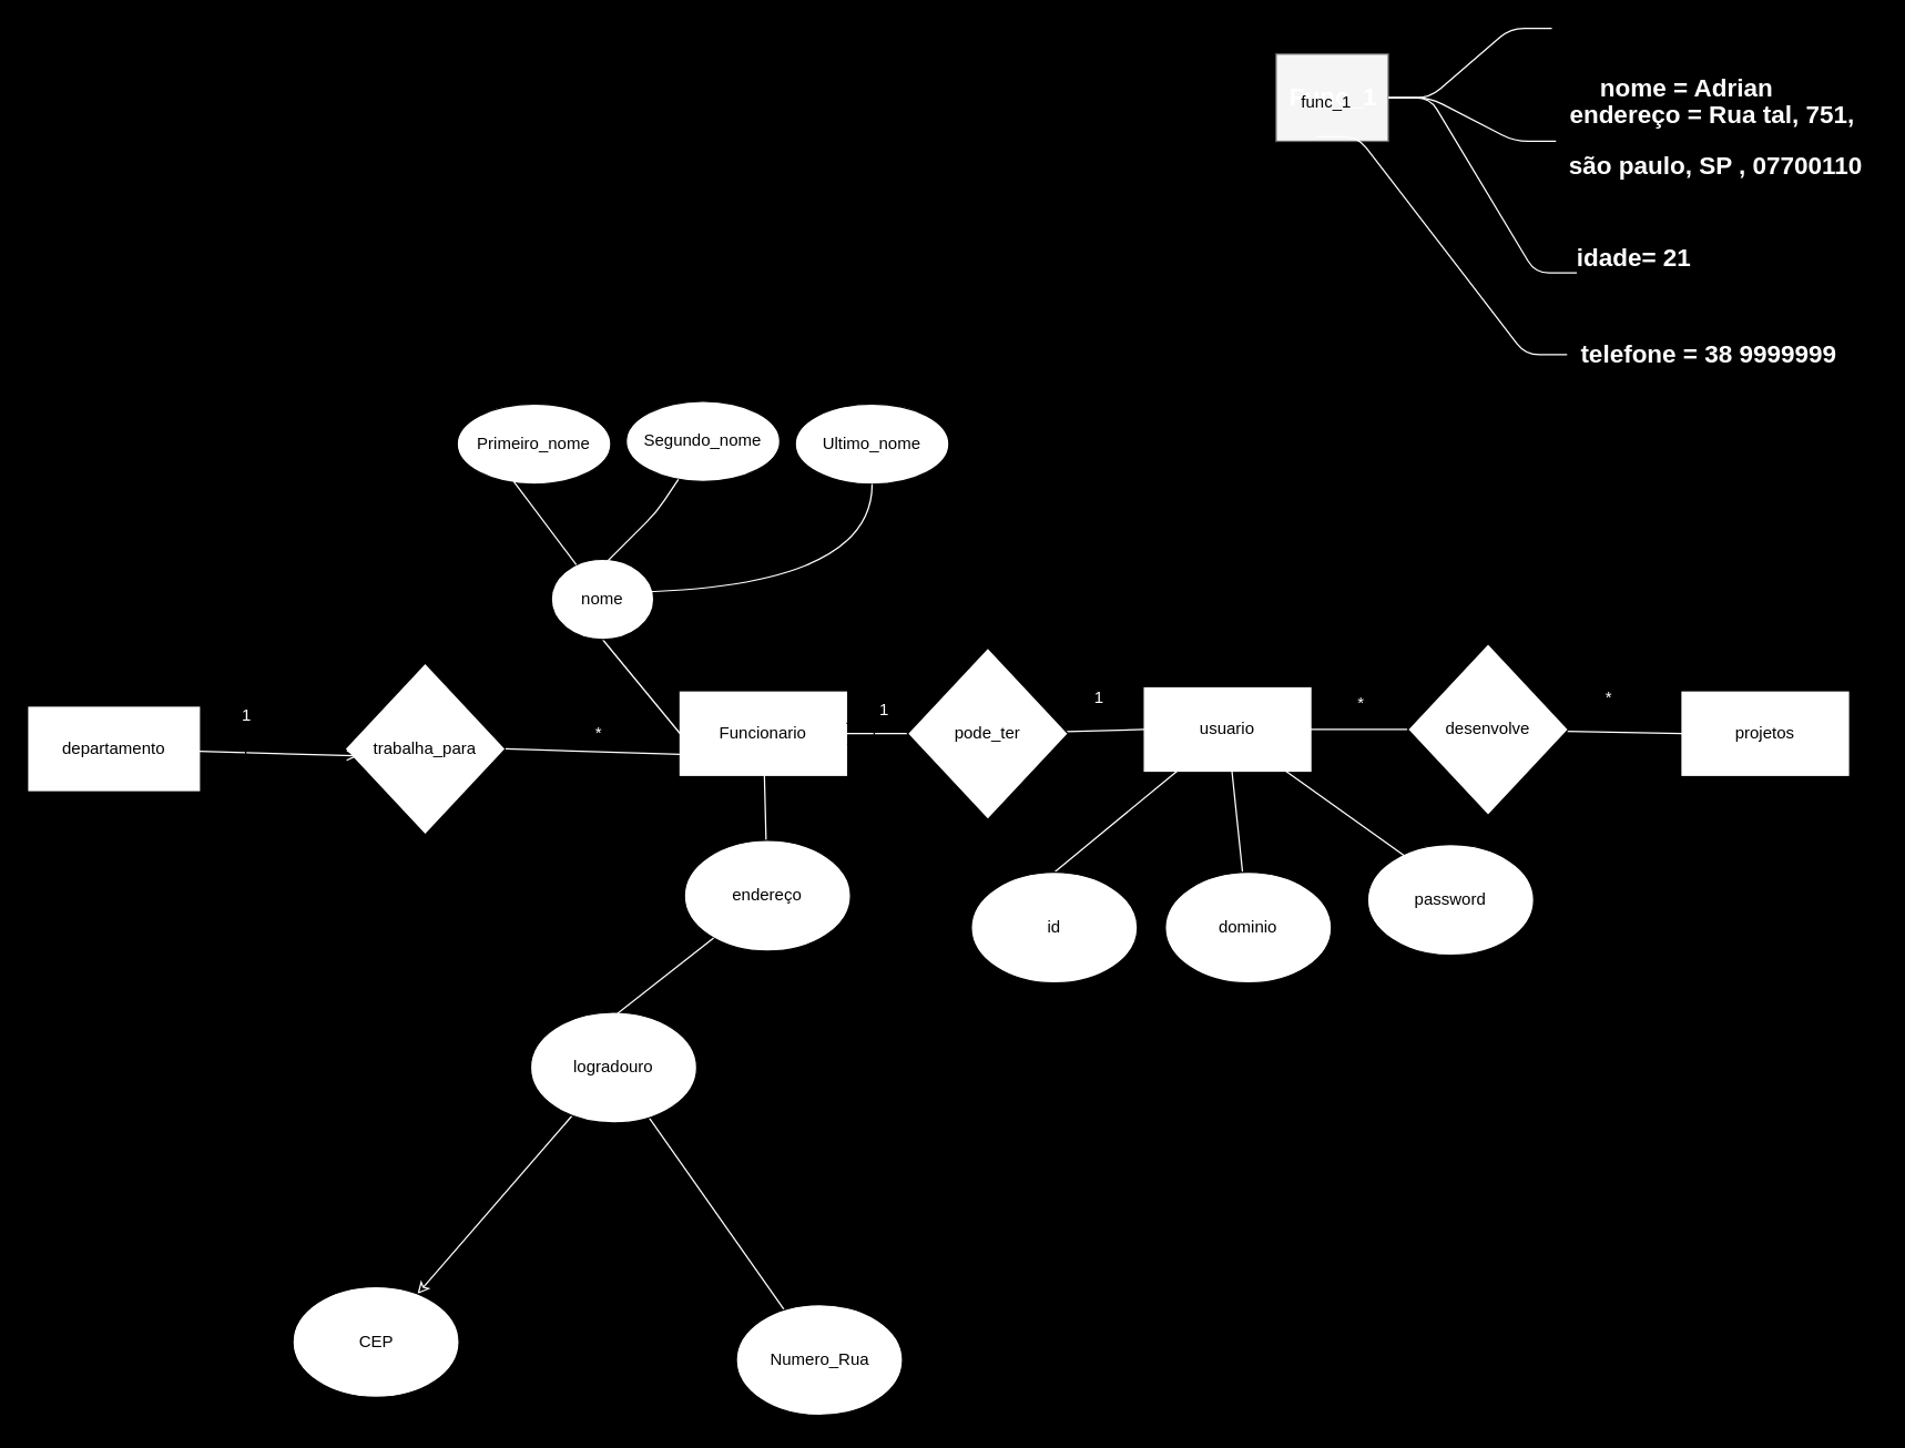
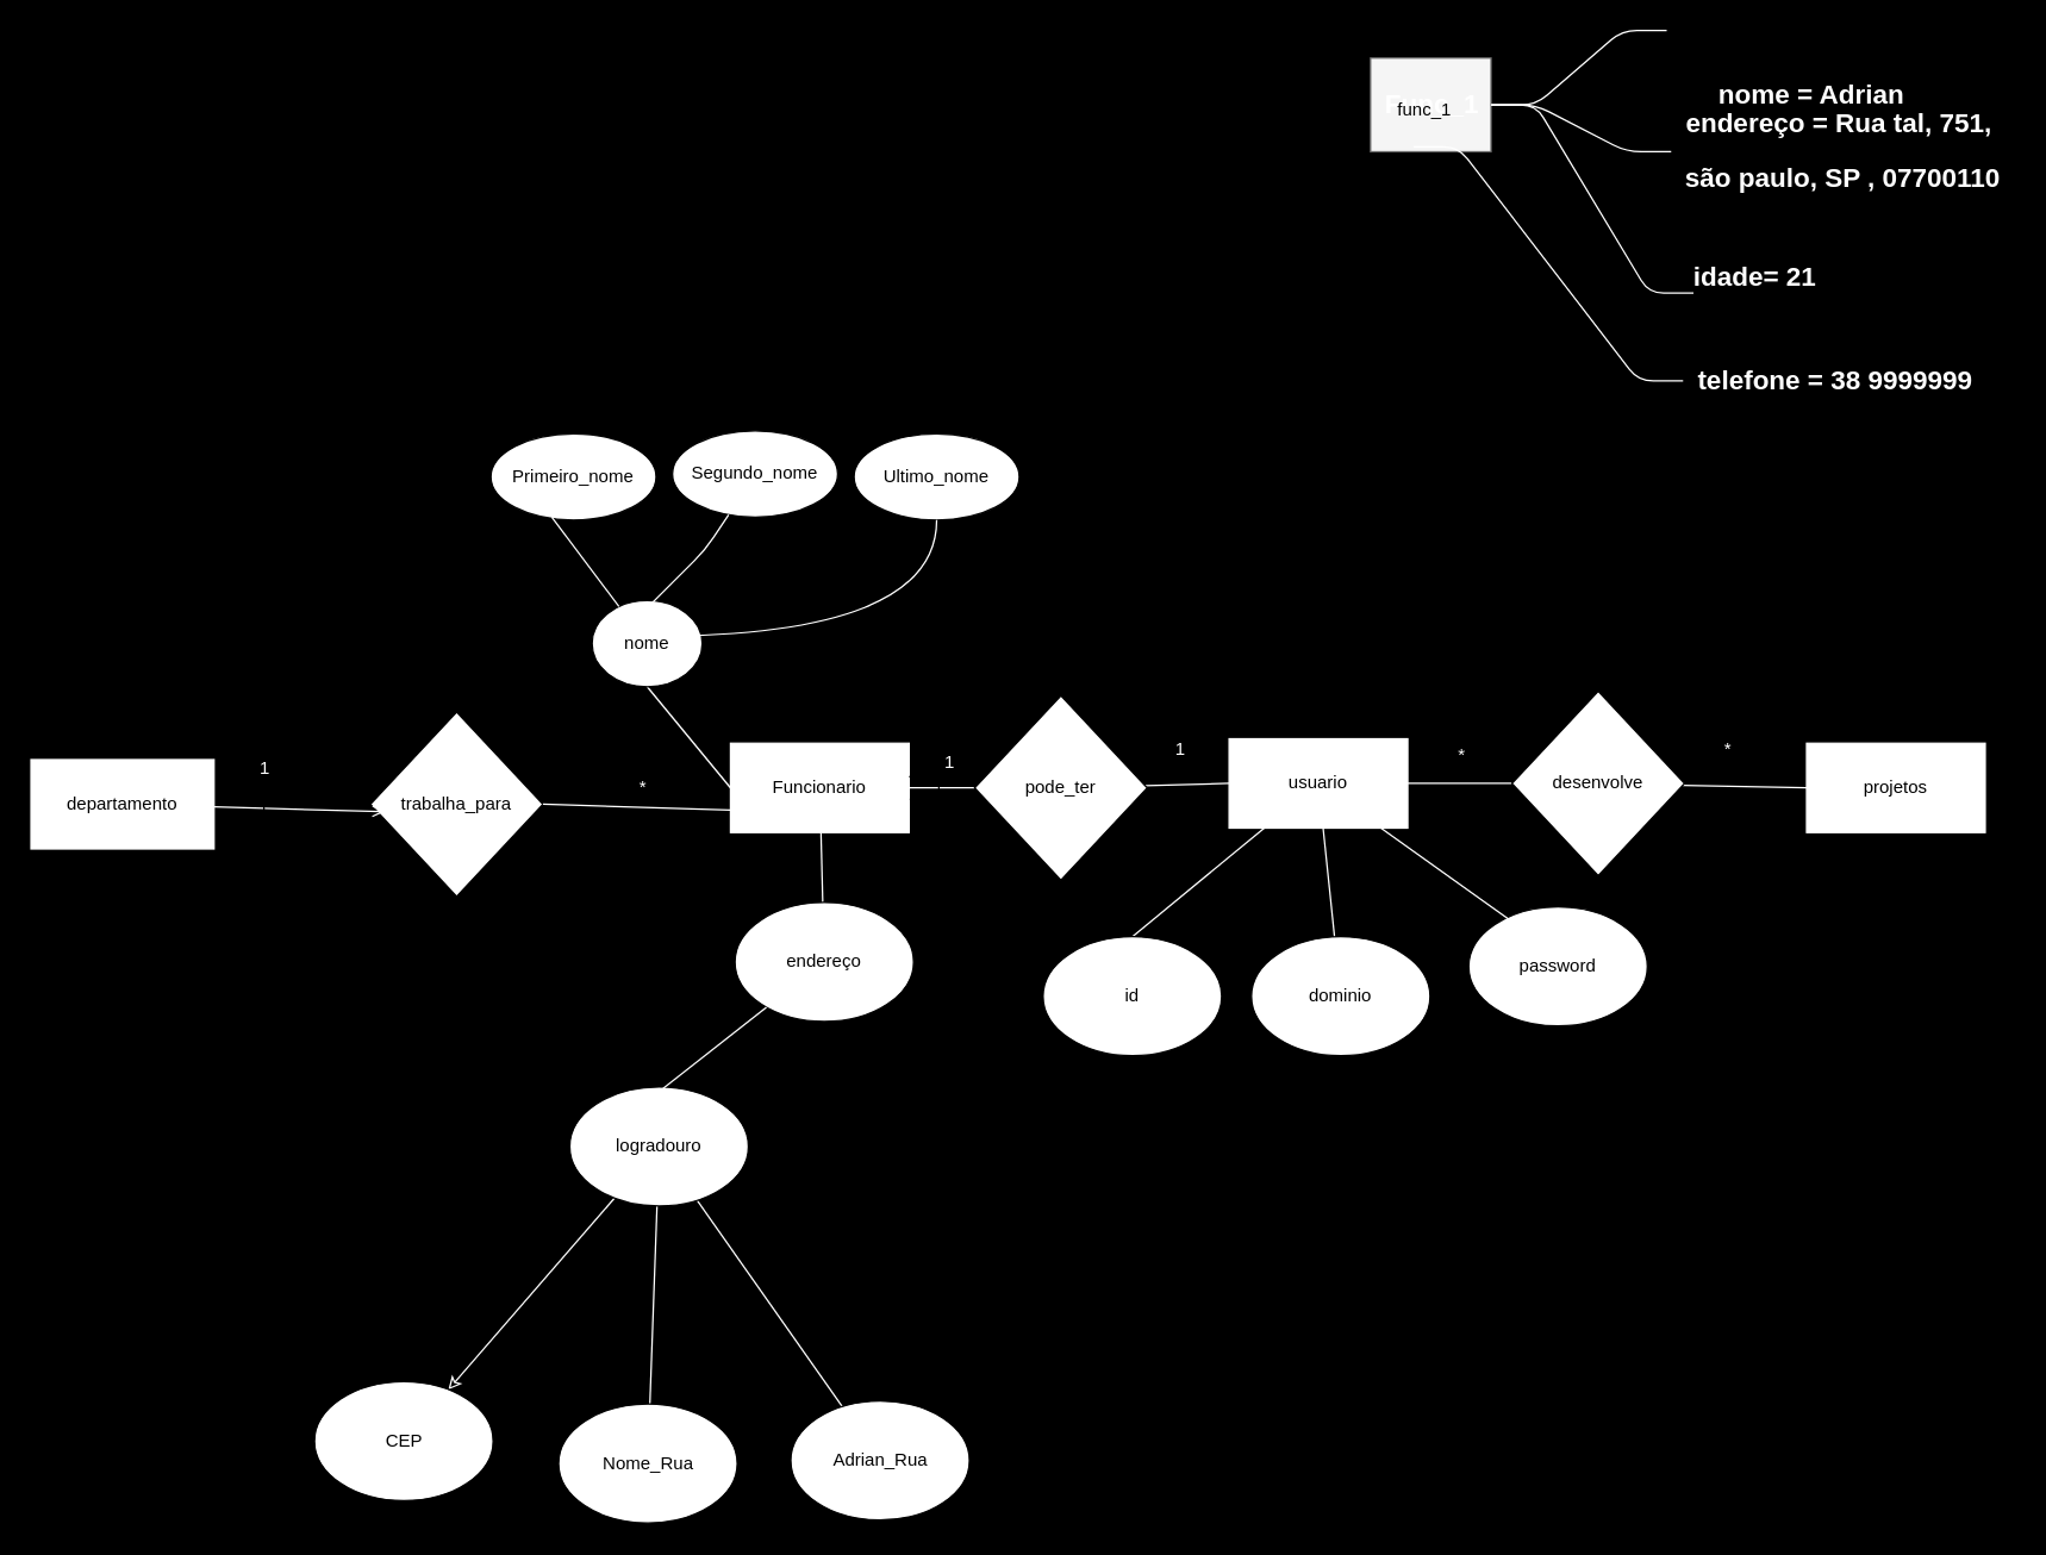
  <mxCell id="0" />
  <mxCell id="1" parent="0" />
  <mxCell id="2" style="edgeStyle=none;html=1;" edge="1" parent="1" source="6" target="10"><mxGeometry relative="1" as="geometry" /></mxCell>
  <mxCell id="3" style="edgeStyle=none;html=1;strokeColor=#FFFFFF;endArrow=none;endFill=0;" edge="1" parent="1" source="6" target="10"><mxGeometry relative="1" as="geometry" /></mxCell>
  <mxCell id="4" style="edgeStyle=none;html=1;exitX=0;exitY=0.5;exitDx=0;exitDy=0;entryX=0.5;entryY=1;entryDx=0;entryDy=0;strokeColor=#FFFFFF;endArrow=none;endFill=0;" edge="1" parent="1" source="6" target="15"><mxGeometry relative="1" as="geometry" /></mxCell>
  <mxCell id="5" style="edgeStyle=none;shape=connector;rounded=1;html=1;strokeColor=#FFFFFF;align=center;verticalAlign=middle;fontFamily=Helvetica;fontSize=11;fontColor=default;labelBackgroundColor=default;endArrow=none;endFill=0;" edge="1" parent="1" source="6" target="46"><mxGeometry relative="1" as="geometry" /></mxCell>
  <mxCell id="6" value="Funcionario" style="rounded=0;whiteSpace=wrap;html=1;strokeColor=#FFFFFF;" vertex="1" parent="1"><mxGeometry x="490" y="499" width="120" height="60" as="geometry" /></mxCell>
  <mxCell id="7" style="edgeStyle=none;html=1;strokeColor=#FFFFFF;endArrow=classic;endFill=0;" edge="1" parent="1" source="22" target="11"><mxGeometry relative="1" as="geometry" /></mxCell>
+ <mxCell id="8" style="edgeStyle=none;html=1;strokeColor=#FFFFFF;endArrow=none;endFill=0;" edge="1" parent="1" source="22" target="12"><mxGeometry relative="1" as="geometry" /></mxCell>
  <mxCell id="9" style="edgeStyle=none;html=1;strokeColor=#FFFFFF;endArrow=none;endFill=0;" edge="1" parent="1" source="22" target="13"><mxGeometry relative="1" as="geometry"><mxPoint x="949.996" y="642.404" as="sourcePoint" /><mxPoint x="1028.209" y="772.002" as="targetPoint" /></mxGeometry></mxCell>
  <mxCell id="10" value="endereço" style="ellipse;whiteSpace=wrap;html=1;" vertex="1" parent="1"><mxGeometry x="493" y="606" width="120" height="80" as="geometry" /></mxCell>
  <mxCell id="11" value="CEP" style="ellipse;whiteSpace=wrap;html=1;" vertex="1" parent="1"><mxGeometry x="210.5" y="928" width="120" height="80" as="geometry" /></mxCell>
- <mxCell id="13" value="Numero_Rua" style="ellipse;whiteSpace=wrap;html=1;" vertex="1" parent="1"><mxGeometry x="530.5" y="941" width="120" height="80" as="geometry" /></mxCell>
+ <mxCell id="12" value="Nome_Rua" style="ellipse;whiteSpace=wrap;html=1;" vertex="1" parent="1"><mxGeometry x="374.5" y="943" width="120" height="80" as="geometry" /></mxCell>
+ <mxCell id="13" value="Adrian_Rua" style="ellipse;whiteSpace=wrap;html=1;" vertex="1" parent="1"><mxGeometry x="530.5" y="941" width="120" height="80" as="geometry" /></mxCell>
  <mxCell id="14" style="edgeStyle=none;html=1;" edge="1" parent="1" source="6" target="6"><mxGeometry relative="1" as="geometry" /></mxCell>
  <mxCell id="15" value="nome" style="ellipse;whiteSpace=wrap;html=1;" vertex="1" parent="1"><mxGeometry x="397" y="403" width="74" height="58" as="geometry" /></mxCell>
  <mxCell id="16" value="Segundo_nome" style="ellipse;whiteSpace=wrap;html=1;" vertex="1" parent="1"><mxGeometry x="451" y="289" width="111" height="58" as="geometry" /></mxCell>
  <mxCell id="17" value="Primeiro_nome" style="ellipse;whiteSpace=wrap;html=1;" vertex="1" parent="1"><mxGeometry x="329" y="291" width="111" height="58" as="geometry" /></mxCell>
  <mxCell id="18" style="edgeStyle=none;html=1;entryX=0.369;entryY=0.966;entryDx=0;entryDy=0;entryPerimeter=0;strokeColor=#FFFFFF;endArrow=none;endFill=0;" edge="1" parent="1" source="15" target="17"><mxGeometry relative="1" as="geometry" /></mxCell>
  <mxCell id="19" style="edgeStyle=none;html=1;strokeColor=#FFFFFF;endArrow=none;endFill=0;" edge="1" parent="1" target="16"><mxGeometry relative="1" as="geometry"><mxPoint x="425" y="417" as="sourcePoint" /><mxPoint x="380" y="357" as="targetPoint" /><Array as="points"><mxPoint x="473" y="369" /></Array></mxGeometry></mxCell>
  <mxCell id="20" value="Ultimo_nome" style="ellipse;whiteSpace=wrap;html=1;" vertex="1" parent="1"><mxGeometry x="573" y="291" width="111" height="58" as="geometry" /></mxCell>
  <mxCell id="21" style="edgeStyle=orthogonalEdgeStyle;html=1;strokeColor=#FFFFFF;endArrow=none;endFill=0;curved=1;" edge="1" parent="1" target="20"><mxGeometry relative="1" as="geometry"><mxPoint x="435" y="427" as="sourcePoint" /><mxPoint x="499" y="355" as="targetPoint" /></mxGeometry></mxCell>
  <mxCell id="22" value="logradouro" style="ellipse;whiteSpace=wrap;html=1;" vertex="1" parent="1"><mxGeometry x="382" y="730" width="120" height="80" as="geometry" /></mxCell>
  <mxCell id="23" style="edgeStyle=none;html=1;entryX=0.033;entryY=0.588;entryDx=0;entryDy=0;entryPerimeter=0;strokeColor=#FFFFFF;endArrow=none;endFill=0;" edge="1" parent="1" source="10" target="22"><mxGeometry relative="1" as="geometry" /></mxCell>
  <mxCell id="24" style="edgeStyle=entityRelationEdgeStyle;html=1;fontColor=#FFFFFF;endArrow=none;endFill=0;strokeColor=#FFFFFF;" edge="1" parent="1" source="25"><mxGeometry relative="1" as="geometry"><mxPoint x="1119" y="20" as="targetPoint" /></mxGeometry></mxCell>
  <mxCell id="25" value="&lt;h2&gt;&lt;font style=&quot;color: rgb(255, 255, 255);&quot;&gt;Func_1&lt;/font&gt;&lt;/h2&gt;" style="text;html=1;align=center;verticalAlign=middle;resizable=0;points=[];autosize=1;fillColor=#f5f5f5;fontColor=#333333;strokeColor=#666666;" vertex="1" parent="1"><mxGeometry x="920" y="38.5" width="81" height="63" as="geometry" /></mxCell>
  <mxCell id="26" value="&lt;h2&gt;&lt;font style=&quot;color: rgb(255, 255, 255);&quot;&gt;nome = Adrian&lt;/font&gt;&lt;/h2&gt;" style="text;html=1;align=center;verticalAlign=middle;resizable=0;points=[];autosize=1;strokeColor=none;fillColor=none;" vertex="1" parent="1"><mxGeometry x="1144" y="32" width="143" height="63" as="geometry" /></mxCell>
  <mxCell id="27" value="&lt;h2&gt;&lt;font style=&quot;color: rgb(255, 255, 255);&quot;&gt;endereço = Rua tal, 751,&amp;nbsp;&lt;/font&gt;&lt;/h2&gt;&lt;h2&gt;&lt;font style=&quot;color: rgb(255, 255, 255);&quot;&gt;são paulo, SP , 07700110&lt;/font&gt;&lt;/h2&gt;" style="text;html=1;align=center;verticalAlign=middle;resizable=0;points=[];autosize=1;strokeColor=none;fillColor=none;" vertex="1" parent="1"><mxGeometry x="1122" y="51.5" width="230" height="100" as="geometry" /></mxCell>
  <mxCell id="28" value="&lt;h2&gt;&lt;font style=&quot;color: rgb(255, 255, 255);&quot;&gt;idade= 21&lt;/font&gt;&lt;/h2&gt;" style="text;html=1;align=center;verticalAlign=middle;resizable=0;points=[];autosize=1;strokeColor=none;fillColor=none;" vertex="1" parent="1"><mxGeometry x="1127" y="154.5" width="101" height="63" as="geometry" /></mxCell>
  <mxCell id="29" value="&lt;h2&gt;&lt;font style=&quot;color: rgb(255, 255, 255);&quot;&gt;telefone = 38 9999999&lt;/font&gt;&lt;/h2&gt;" style="text;html=1;align=center;verticalAlign=middle;resizable=0;points=[];autosize=1;strokeColor=none;fillColor=none;" vertex="1" parent="1"><mxGeometry x="1130" y="224" width="203" height="63" as="geometry" /></mxCell>
  <mxCell id="30" style="edgeStyle=entityRelationEdgeStyle;html=1;fontColor=#FFFFFF;endArrow=none;endFill=0;strokeColor=#FFFFFF;" edge="1" parent="1" source="25" target="27"><mxGeometry relative="1" as="geometry"><mxPoint x="1026" y="81.5" as="sourcePoint" /><mxPoint x="1129" y="30.5" as="targetPoint" /></mxGeometry></mxCell>
  <mxCell id="31" style="edgeStyle=entityRelationEdgeStyle;html=1;fontColor=#FFFFFF;endArrow=none;endFill=0;strokeColor=#FFFFFF;exitX=0.358;exitY=0.948;exitDx=0;exitDy=0;exitPerimeter=0;" edge="1" parent="1" source="25" target="29"><mxGeometry relative="1" as="geometry"><mxPoint x="1002.716" y="174.501" as="sourcePoint" /><mxPoint x="1122" y="258" as="targetPoint" /></mxGeometry></mxCell>
  <mxCell id="32" style="edgeStyle=entityRelationEdgeStyle;html=1;fontColor=#FFFFFF;endArrow=none;endFill=0;strokeColor=#FFFFFF;" edge="1" parent="1" source="25"><mxGeometry relative="1" as="geometry"><mxPoint x="1013" y="116.5" as="sourcePoint" /><mxPoint x="1137" y="196.5" as="targetPoint" /></mxGeometry></mxCell>
  <mxCell id="33" value="func_1" style="text;html=1;align=center;verticalAlign=middle;resizable=0;points=[];autosize=1;strokeColor=none;fillColor=none;strokeWidth=22;" vertex="1" parent="1"><mxGeometry x="929" y="60.5" width="54" height="26" as="geometry" /></mxCell>
  <mxCell id="34" value="departamento" style="rounded=0;whiteSpace=wrap;html=1;strokeColor=#FFFFFF;" vertex="1" parent="1"><mxGeometry x="20" y="510" width="123" height="60" as="geometry" /></mxCell>
  <mxCell id="35" value="trabalha_para" style="rhombus;whiteSpace=wrap;html=1;" vertex="1" parent="1"><mxGeometry x="248" y="478" width="116" height="124" as="geometry" /></mxCell>
  <mxCell id="36" style="edgeStyle=none;html=1;entryX=0.082;entryY=0.54;entryDx=0;entryDy=0;entryPerimeter=0;strokeColor=#FFFFFF;endArrow=open;endFill=0;" edge="1" parent="1" source="34" target="35"><mxGeometry relative="1" as="geometry" /></mxCell>
  <mxCell id="37" style="edgeStyle=none;html=1;entryX=1;entryY=0.5;entryDx=0;entryDy=0;strokeColor=#FFFFFF;endArrow=none;endFill=0;exitX=0;exitY=0.75;exitDx=0;exitDy=0;" edge="1" parent="1" source="6" target="35"><mxGeometry relative="1" as="geometry"><mxPoint x="153" y="550" as="sourcePoint" /><mxPoint x="276" y="551" as="targetPoint" /></mxGeometry></mxCell>
  <mxCell id="38" style="edgeStyle=none;html=1;" edge="1" parent="1" source="39"><mxGeometry relative="1" as="geometry"><mxPoint x="176.5" y="560.13" as="targetPoint" /></mxGeometry></mxCell>
  <mxCell id="39" value="&lt;font style=&quot;color: rgb(255, 255, 255);&quot;&gt;1&lt;/font&gt;" style="text;html=1;align=center;verticalAlign=middle;resizable=0;points=[];autosize=1;strokeColor=none;fillColor=none;" vertex="1" parent="1"><mxGeometry x="164" y="503" width="25" height="26" as="geometry" /></mxCell>
  <mxCell id="40" value="&lt;font style=&quot;color: rgb(255, 255, 255);&quot;&gt;*&lt;/font&gt;" style="text;html=1;align=center;verticalAlign=middle;resizable=0;points=[];autosize=1;strokeColor=none;fillColor=none;perimeterSpacing=4;strokeWidth=5;" vertex="1" parent="1"><mxGeometry x="419" y="516" width="23" height="26" as="geometry" /></mxCell>
  <mxCell id="41" style="edgeStyle=none;shape=connector;rounded=1;html=1;entryX=0.5;entryY=0;entryDx=0;entryDy=0;strokeColor=#FFFFFF;align=center;verticalAlign=middle;fontFamily=Helvetica;fontSize=11;fontColor=default;labelBackgroundColor=default;endArrow=none;endFill=0;" edge="1" parent="1" source="44" target="49"><mxGeometry relative="1" as="geometry" /></mxCell>
  <mxCell id="42" style="edgeStyle=none;shape=connector;rounded=1;html=1;strokeColor=#FFFFFF;align=center;verticalAlign=middle;fontFamily=Helvetica;fontSize=11;fontColor=default;labelBackgroundColor=default;endArrow=none;endFill=0;" edge="1" parent="1" source="44" target="50"><mxGeometry relative="1" as="geometry" /></mxCell>
  <mxCell id="43" style="edgeStyle=none;shape=connector;rounded=1;html=1;entryX=0;entryY=0.5;entryDx=0;entryDy=0;strokeColor=#FFFFFF;align=center;verticalAlign=middle;fontFamily=Helvetica;fontSize=11;fontColor=default;labelBackgroundColor=default;endArrow=none;endFill=0;" edge="1" parent="1" source="44" target="55"><mxGeometry relative="1" as="geometry" /></mxCell>
  <mxCell id="44" value="usuario" style="rounded=0;whiteSpace=wrap;html=1;strokeColor=#FFFFFF;" vertex="1" parent="1"><mxGeometry x="825" y="496" width="120" height="60" as="geometry" /></mxCell>
  <mxCell id="45" style="edgeStyle=none;shape=connector;rounded=1;html=1;entryX=0;entryY=0.5;entryDx=0;entryDy=0;strokeColor=#FFFFFF;align=center;verticalAlign=middle;fontFamily=Helvetica;fontSize=11;fontColor=default;labelBackgroundColor=default;endArrow=none;endFill=0;" edge="1" parent="1" source="46" target="44"><mxGeometry relative="1" as="geometry" /></mxCell>
  <mxCell id="46" value="pode_ter" style="rhombus;whiteSpace=wrap;html=1;" vertex="1" parent="1"><mxGeometry x="654" y="467" width="116" height="124" as="geometry" /></mxCell>
  <mxCell id="47" value="&lt;font style=&quot;color: rgb(255, 255, 255);&quot;&gt;1&lt;/font&gt;" style="text;html=1;align=center;verticalAlign=middle;resizable=0;points=[];autosize=1;strokeColor=none;fillColor=none;perimeterSpacing=4;strokeWidth=5;" vertex="1" parent="1"><mxGeometry x="624" y="499" width="25" height="26" as="geometry" /></mxCell>
  <mxCell id="48" value="&lt;font style=&quot;color: rgb(255, 255, 255);&quot;&gt;1&lt;/font&gt;" style="text;html=1;align=center;verticalAlign=middle;resizable=0;points=[];autosize=1;strokeColor=none;fillColor=none;perimeterSpacing=4;strokeWidth=5;" vertex="1" parent="1"><mxGeometry x="779" y="490" width="25" height="26" as="geometry" /></mxCell>
  <mxCell id="49" value="id" style="ellipse;whiteSpace=wrap;html=1;" vertex="1" parent="1"><mxGeometry x="700" y="629" width="120" height="80" as="geometry" /></mxCell>
  <mxCell id="50" value="dominio" style="ellipse;whiteSpace=wrap;html=1;" vertex="1" parent="1"><mxGeometry x="840" y="629" width="120" height="80" as="geometry" /></mxCell>
  <mxCell id="51" value="password" style="ellipse;whiteSpace=wrap;html=1;" vertex="1" parent="1"><mxGeometry x="986" y="609" width="120" height="80" as="geometry" /></mxCell>
  <mxCell id="52" style="edgeStyle=none;shape=connector;rounded=1;html=1;entryX=0.233;entryY=0.113;entryDx=0;entryDy=0;entryPerimeter=0;strokeColor=#FFFFFF;align=center;verticalAlign=middle;fontFamily=Helvetica;fontSize=11;fontColor=default;labelBackgroundColor=default;endArrow=none;endFill=0;" edge="1" parent="1" source="44" target="51"><mxGeometry relative="1" as="geometry" /></mxCell>
  <mxCell id="53" value="projetos" style="rounded=0;whiteSpace=wrap;html=1;strokeColor=#FFFFFF;" vertex="1" parent="1"><mxGeometry x="1213" y="499" width="120" height="60" as="geometry" /></mxCell>
  <mxCell id="54" style="edgeStyle=none;shape=connector;rounded=1;html=1;entryX=0;entryY=0.5;entryDx=0;entryDy=0;strokeColor=#FFFFFF;align=center;verticalAlign=middle;fontFamily=Helvetica;fontSize=11;fontColor=default;labelBackgroundColor=default;endArrow=none;endFill=0;" edge="1" parent="1" source="55" target="53"><mxGeometry relative="1" as="geometry" /></mxCell>
  <mxCell id="55" value="desenvolve" style="rhombus;whiteSpace=wrap;html=1;" vertex="1" parent="1"><mxGeometry x="1015" y="464" width="116" height="124" as="geometry" /></mxCell>
  <mxCell id="56" value="&lt;font style=&quot;color: rgb(255, 255, 255);&quot;&gt;*&lt;/font&gt;" style="text;html=1;align=center;verticalAlign=middle;resizable=0;points=[];autosize=1;strokeColor=none;fillColor=none;perimeterSpacing=4;strokeWidth=5;" vertex="1" parent="1"><mxGeometry x="969" y="494" width="23" height="26" as="geometry" /></mxCell>
  <mxCell id="57" value="&lt;font style=&quot;color: rgb(255, 255, 255);&quot;&gt;*&lt;/font&gt;" style="text;html=1;align=center;verticalAlign=middle;resizable=0;points=[];autosize=1;strokeColor=none;fillColor=none;perimeterSpacing=4;strokeWidth=5;" vertex="1" parent="1"><mxGeometry x="1148" y="490" width="23" height="26" as="geometry" /></mxCell>
